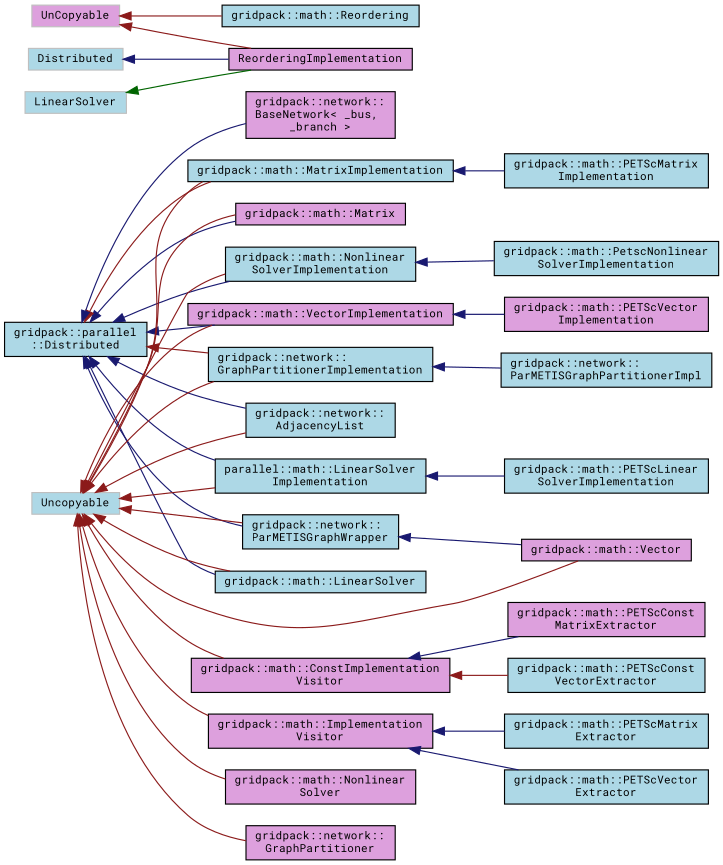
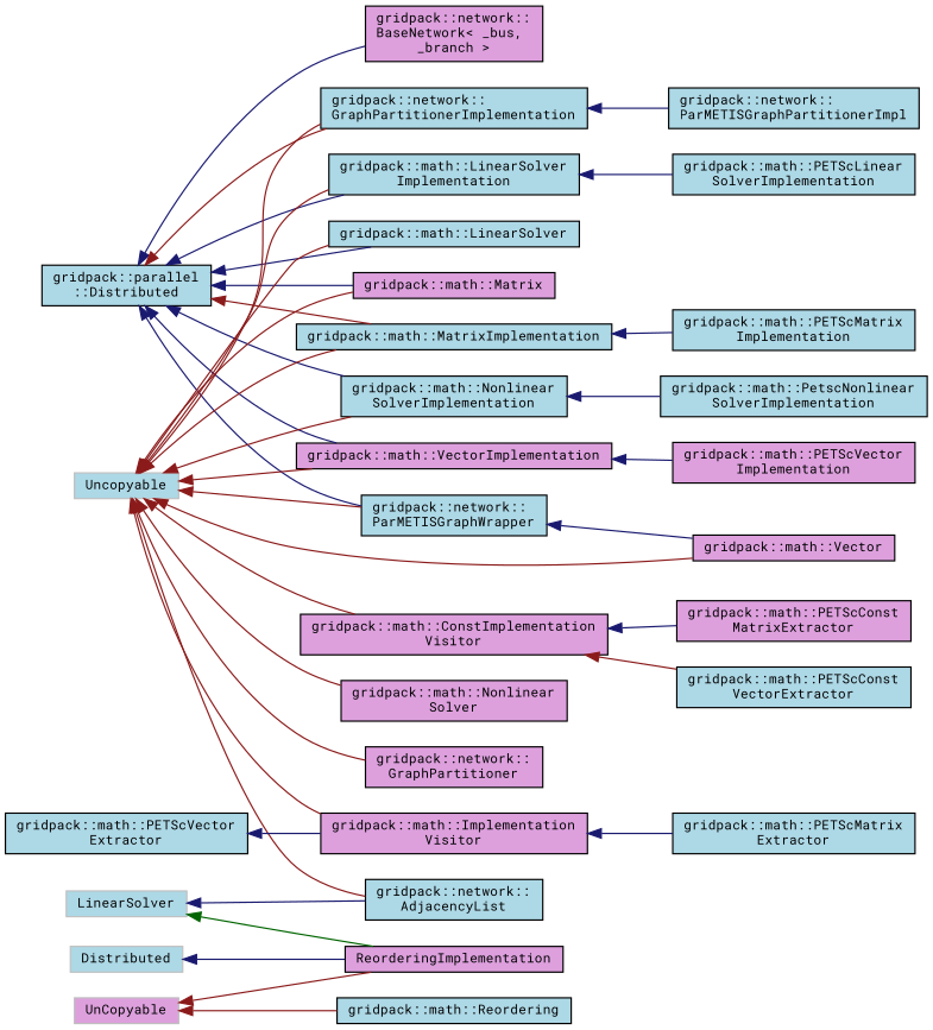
  digraph {
    fontname="Roboto Mono"
    rankdir=LR
    node [color=black fillcolor=lightblue fontname="Roboto Mono" fontsize=10 shape=record style=filled]
    edge [color=firebrick4 dir=back fontname="Roboto Mono" fontsize=10 labelfontname=Helvetica labelfontsize=10 style=solid]
    n1 [height=0.2 label="gridpack::parallel\l::Distributed" width=0.4]
    n2 [height=0.2 label="gridpack::math::LinearSolver" width=0.4]
-   n3 [height=0.2 label="parallel::math::LinearSolver\lImplementation" width=0.4]
+   n3 [height=0.2 label="gridpack::math::LinearSolver\lImplementation" width=0.4]
    n4 [fillcolor=plum height=0.2 label="gridpack::math::Matrix" width=0.4]
    n5 [height=0.2 label="gridpack::math::MatrixImplementation" width=0.4]
    n6 [height=0.2 label="gridpack::math::Nonlinear\lSolverImplementation" width=0.4]
    n7 [fillcolor=plum height=0.2 label="gridpack::math::VectorImplementation" width=0.4]
    n8 [height=0.2 label="gridpack::network::\lAdjacencyList" width=0.4]
    n9 [fillcolor=plum height=0.2 label="gridpack::network::\lBaseNetwork\< _bus, \l_branch \>" width=0.4]
    n10 [height=0.2 label="gridpack::network::\lGraphPartitionerImplementation" width=0.4]
    n11 [height=0.2 label="gridpack::network::\lParMETISGraphWrapper" width=0.4]
    n12 [height=0.2 label="gridpack::math::PETScLinear\lSolverImplementation" width=0.4]
    n13 [height=0.2 label="gridpack::math::PETScMatrix\lImplementation" width=0.4]
    n14 [height=0.2 label="gridpack::math::PetscNonlinear\lSolverImplementation" width=0.4]
    n15 [height=0.2 label="gridpack::math::Reordering" width=0.4]
    n16 [fillcolor=plum height=0.2 label="gridpack::math::Vector" width=0.4]
    n17 [fillcolor=plum height=0.2 label="gridpack::math::PETScVector\lImplementation" width=0.4]
    n18 [height=0.2 label="gridpack::network::\lParMETISGraphPartitionerImpl" width=0.4]
    n19 [color=grey75 height=0.2 label=Distributed width=0.4]
    n20 [fillcolor=plum height=0.2 label=ReorderingImplementation width=0.4]
    n21 [color=grey75 height=0.2 label=LinearSolver width=0.4]
    n22 [color=grey75 fillcolor=plum height=0.2 label=UnCopyable width=0.4]
    n23 [color=grey75 height=0.2 label=Uncopyable width=0.4]
    n24 [fillcolor=plum height=0.2 label="gridpack::math::ConstImplementation\lVisitor" width=0.4]
    n25 [fillcolor=plum height=0.2 label="gridpack::math::Implementation\lVisitor" width=0.4]
    n26 [fillcolor=plum height=0.2 label="gridpack::math::Nonlinear\lSolver" width=0.4]
    n27 [fillcolor=plum height=0.2 label="gridpack::network::\lGraphPartitioner" width=0.4]
    n28 [fillcolor=plum height=0.2 label="gridpack::math::PETScConst\lMatrixExtractor" width=0.4]
    n29 [height=0.2 label="gridpack::math::PETScConst\lVectorExtractor" width=0.4]
    n30 [height=0.2 label="gridpack::math::PETScMatrix\lExtractor" width=0.4]
    n31 [height=0.2 label="gridpack::math::PETScVector\lExtractor" width=0.4]
    n1 -> n2 [color=midnightblue]
    n1 -> n3 [color=midnightblue]
    n1 -> n4 [color=midnightblue]
    n1 -> n5
    n1 -> n6 [color=midnightblue]
    n1 -> n7 [color=midnightblue]
-   n1 -> n8 [color=midnightblue]
+   n21 -> n8 [color=midnightblue]
    n1 -> n9 [color=midnightblue]
    n1 -> n10
    n1 -> n11 [color=midnightblue]
    n3 -> n12 [color=midnightblue]
    n5 -> n13 [color=midnightblue]
    n6 -> n14 [color=midnightblue]
    n7 -> n17 [color=midnightblue]
    n10 -> n18 [color=midnightblue]
    n11 -> n16 [color=midnightblue]
    n19 -> n20 [color=midnightblue]
    n21 -> n20 [color=darkgreen]
    n22 -> n15
    n22 -> n20
    n23 -> n2
    n23 -> n3
    n23 -> n4
    n23 -> n5
    n23 -> n6
    n23 -> n7
    n23 -> n8
    n23 -> n10
    n23 -> n11
    n23 -> n16
    n23 -> n24
    n23 -> n25
    n23 -> n26
    n23 -> n27
    n24 -> n28 [color=midnightblue]
    n24 -> n29
    n25 -> n30 [color=midnightblue]
-   n25 -> n31 [color=midnightblue]
+   n31 -> n25 [color=midnightblue]
  }
